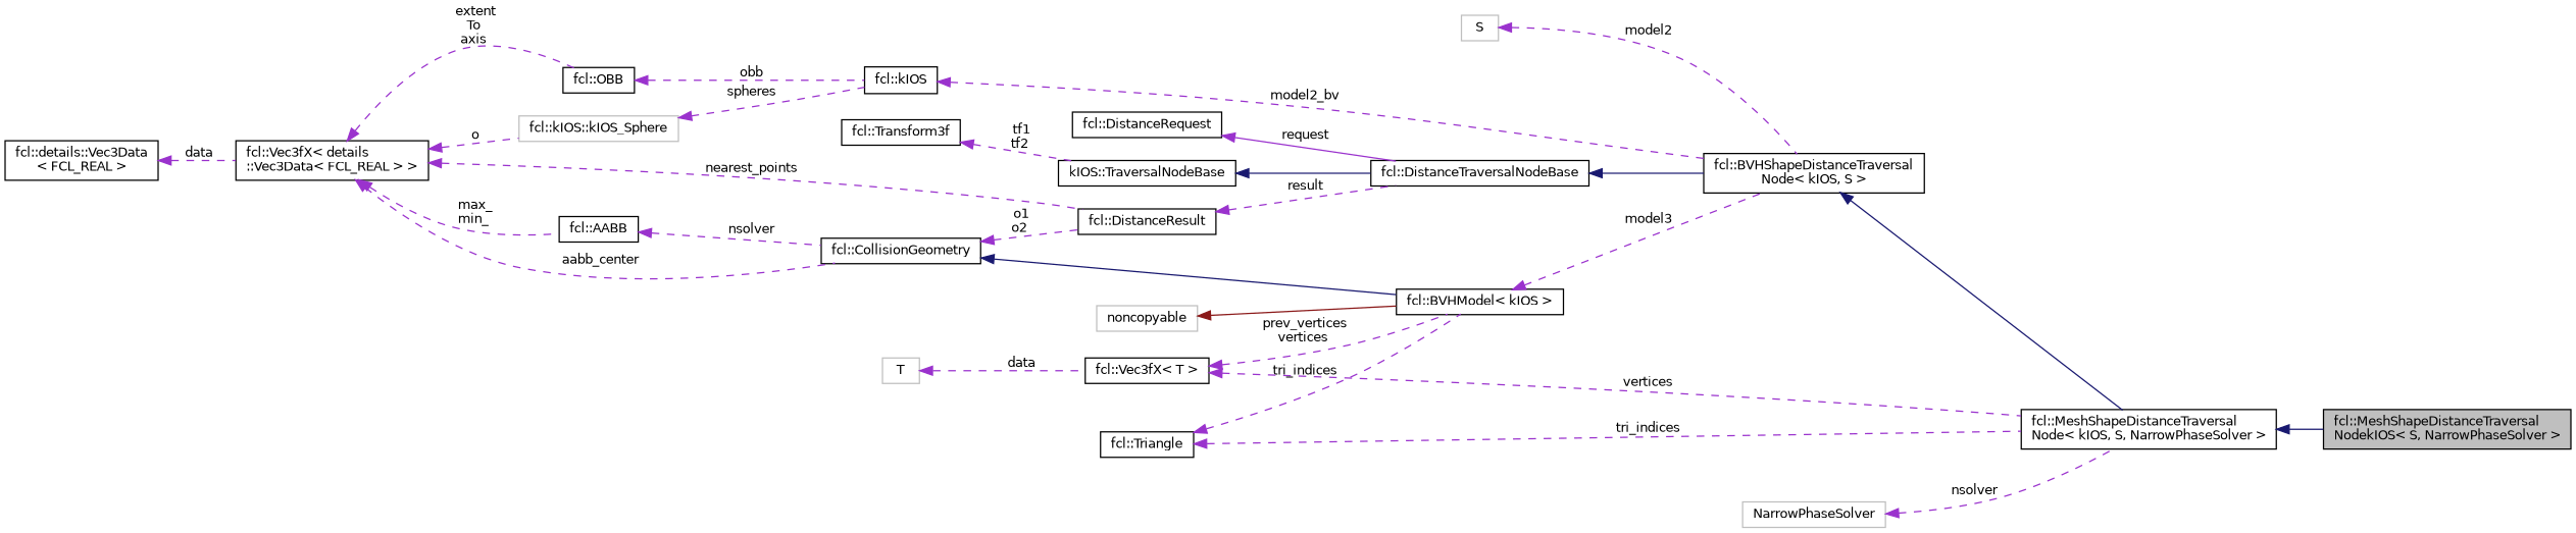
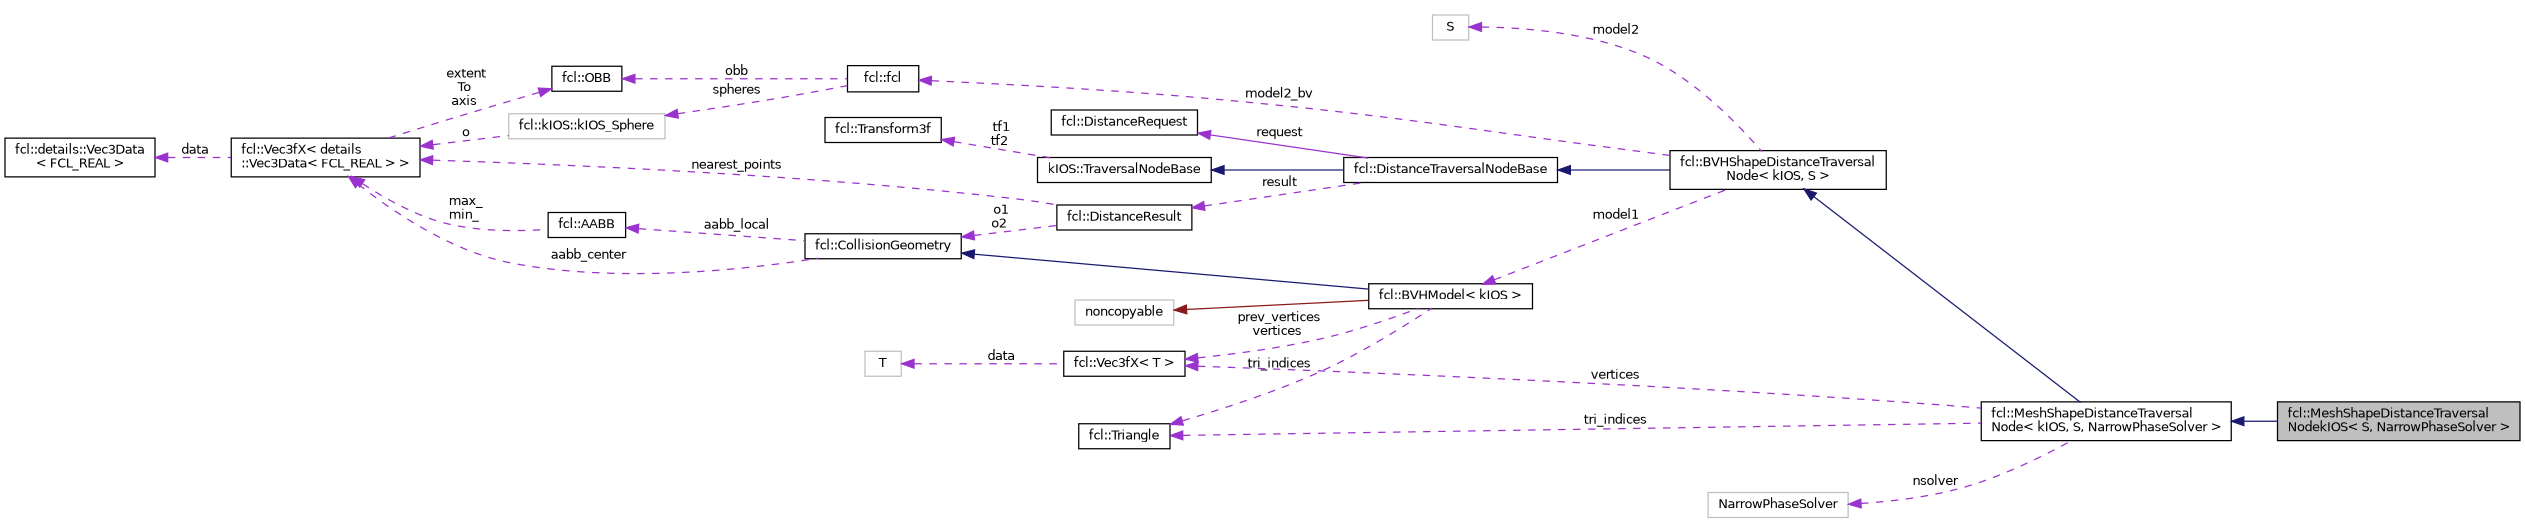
  digraph {
    fontname="DejaVu Sans"
    rankdir=LR
    node [color=black fillcolor=white fontname="DejaVu Sans" fontsize=10 shape=record style=filled]
    edge [color=darkorchid3 dir=back fontname="DejaVu Sans" fontsize=10 labelfontname=FreeSans labelfontsize=10 style=dashed]
    n1 [fillcolor=grey75 fontcolor=black height=0.2 label="fcl::MeshShapeDistanceTraversal\lNodekIOS\< S, NarrowPhaseSolver \>" width=0.4]
    n2 [height=0.2 label="fcl::MeshShapeDistanceTraversal\lNode\< kIOS, S, NarrowPhaseSolver \>" width=0.4]
    n3 [height=0.2 label="fcl::BVHShapeDistanceTraversal\lNode\< kIOS, S \>" width=0.4]
    n4 [height=0.2 label="fcl::DistanceTraversalNodeBase" width=0.4]
    n5 [height=0.2 label="kIOS::TraversalNodeBase" width=0.4]
    n6 [height=0.2 label="fcl::Transform3f" width=0.4]
    n7 [height=0.2 label="fcl::DistanceResult" width=0.4]
    n8 [height=0.2 label="fcl::Vec3fX\< details\l::Vec3Data\< FCL_REAL \> \>" width=0.4]
    n9 [height=0.2 label="fcl::CollisionGeometry" width=0.4]
    n10 [height=0.2 label="fcl::AABB" width=0.4]
    n11 [height=0.2 label="fcl::OBB" width=0.4]
    n12 [color=grey75 height=0.2 label="fcl::kIOS::kIOS_Sphere" width=0.4]
    n13 [height=0.2 label="fcl::BVHModel\< kIOS \>" width=0.4]
-   n14 [height=0.2 label="fcl::kIOS" width=0.4]
+   n14 [height=0.2 label="fcl::fcl" width=0.4]
    n15 [height=0.2 label="fcl::details::Vec3Data\l\< FCL_REAL \>" width=0.4]
    n16 [height=0.2 label="fcl::DistanceRequest" width=0.4]
    n17 [color=grey75 height=0.2 label=noncopyable width=0.4]
    n18 [height=0.2 label="fcl::Vec3fX\< T \>" width=0.4]
    n19 [color=grey75 height=0.2 label=T width=0.4]
    n20 [height=0.2 label="fcl::Triangle" width=0.4]
    n21 [color=grey75 height=0.2 label=S width=0.4]
    n22 [color=grey75 height=0.2 label=NarrowPhaseSolver width=0.4]
    n2 -> n1 [color=midnightblue style=solid]
    n3 -> n2 [color=midnightblue style=solid]
    n4 -> n3 [color=midnightblue style=solid]
    n5 -> n4 [color=midnightblue style=solid]
    n6 -> n5 [label=" tf1\ntf2"]
    n7 -> n4 [label=" result"]
    n8 -> n7 [label=" nearest_points"]
    n8 -> n9 [label=" aabb_center"]
    n8 -> n10 [label=" max_\nmin_"]
-   n8 -> n11 [label=" extent\nTo\naxis"]
+   n11 -> n8 [label=" extent\nTo\naxis"]
    n8 -> n12 [label=" o"]
    n9 -> n7 [label=" o1\no2"]
    n9 -> n13 [color=midnightblue style=solid]
-   n10 -> n9 [label=" nsolver"]
+   n10 -> n9 [label=" aabb_local"]
    n11 -> n14 [label=" obb"]
    n12 -> n14 [label=" spheres"]
-   n13 -> n3 [label=" model3"]
+   n13 -> n3 [label=" model1"]
    n14 -> n3 [label=" model2_bv"]
    n15 -> n8 [label=" data"]
    n16 -> n4 [label=" request" style=solid]
    n17 -> n13 [color=firebrick4 style=solid]
    n18 -> n2 [label=" vertices"]
    n18 -> n13 [label=" prev_vertices\nvertices"]
    n19 -> n18 [label=" data"]
    n20 -> n2 [label=" tri_indices"]
    n20 -> n13 [label=" tri_indices"]
    n21 -> n3 [label=" model2"]
    n22 -> n2 [label=" nsolver"]
  }
